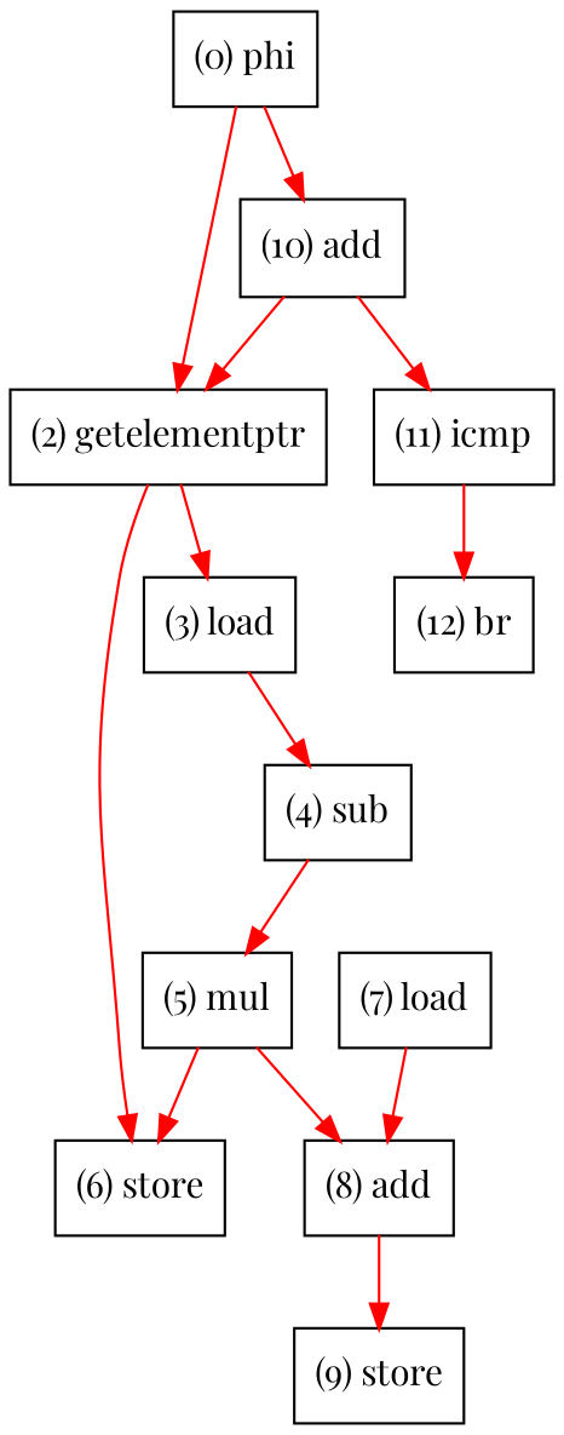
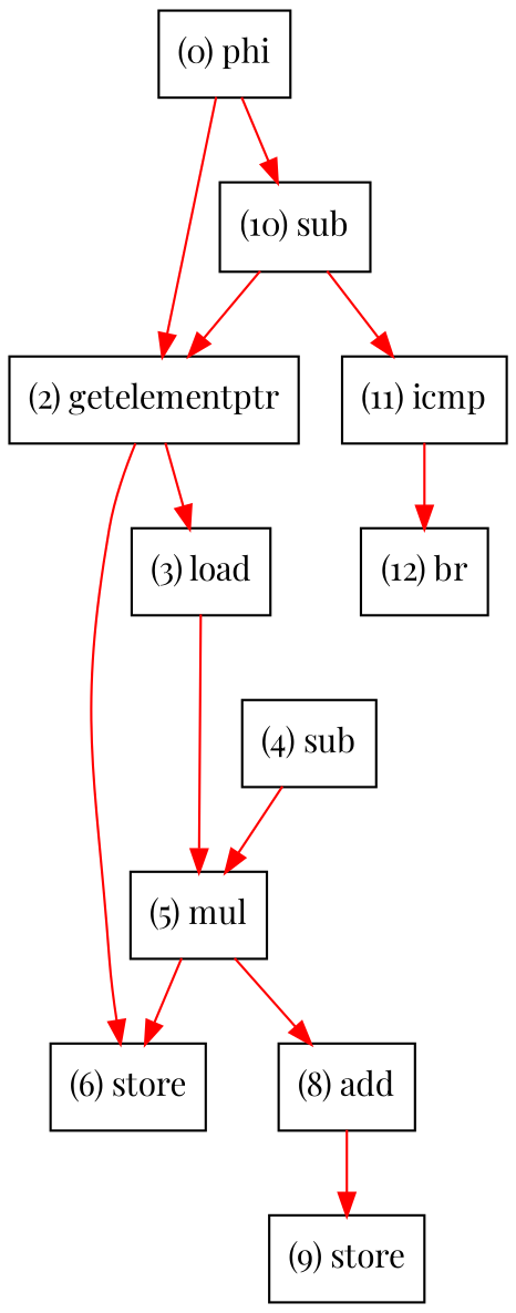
  digraph {
    fontname="Playfair Display"
    node [fontname="Playfair Display" shape=record]
    edge [color=red fontname="Playfair Display"]
    n1 [label="(0) phi"]
    n2 [label="(2) getelementptr"]
-   n3 [label="(10) add"]
+   n3 [label="(10) sub"]
    n4 [label="(3) load"]
    n5 [label="(6) store"]
    n6 [label="(11) icmp"]
    n7 [label="(4) sub"]
    n8 [label="(5) mul"]
    n9 [label="(8) add"]
    n10 [label="(9) store"]
-   n11 [label="(7) load"]
    n12 [label="(12) br"]
    n1 -> n2
    n1 -> n3
    n2 -> n4
    n2 -> n5
    n3 -> n2
    n3 -> n6
-   n4 -> n7
+   n4 -> n8
    n6 -> n12
    n7 -> n8
    n8 -> n5
    n8 -> n9
    n9 -> n10
-   n11 -> n9
  }
